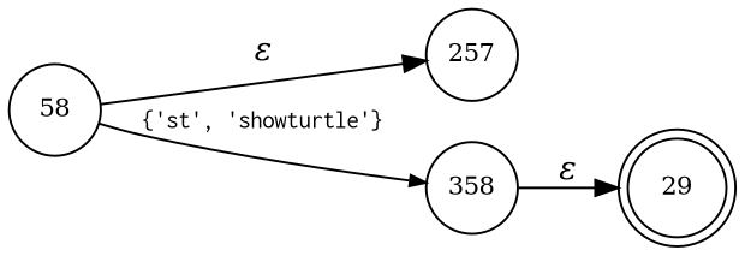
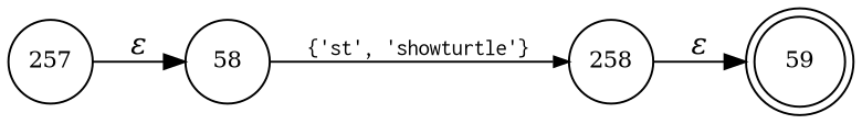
  digraph {
    rankdir=LR
    node [fixedsize=true fontsize=11 shape=circle peripheries=1]
    edge [fontname="Times-Italic"]
-   n1 [label=29 shape=doublecircle width=.6 peripheries=""]
+   n1 [label=59 shape=doublecircle width=.6 peripheries=""]
    n2 [label=257 width=.55]
-   n3 [label=358 width=.55]
+   n3 [label=258 width=.55]
    n4 [label=58 width=.55]
    n3 -> n1 [label="&epsilon;"]
-   n4 -> n2 [label="&epsilon;"]
+   n2 -> n4 [label="&epsilon;"]
    n4 -> n3 [arrowhead=normal arrowsize=.7 fontname=Courier fontsize=11 label="{'st', 'showturtle'}"]
  }
